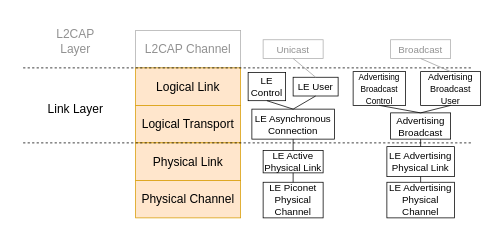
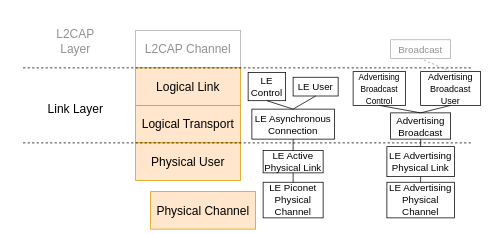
  <mxCell id="0" />
  <mxCell id="1" parent="0" />
  <mxCell id="2" value="&lt;font style=&quot;font-size: 16px&quot;&gt;L2CAP Channel&lt;/font&gt;&lt;span style=&quot;font-family: monospace; font-size: 0px;&quot;&gt;%3CmxGraphModel%3E%3Croot%3E%3CmxCell%20id%3D%220%22%2F%3E%3CmxCell%20id%3D%221%22%20parent%3D%220%22%2F%3E%3CmxCell%20id%3D%222%22%20value%3D%22%26lt%3Bfont%20style%3D%26quot%3Bfont-size%3A%2016px%26quot%3B%26gt%3BLink%20Layer%26lt%3B%2Ffont%26gt%3B%22%20style%3D%22rounded%3D1%3BwhiteSpace%3Dwrap%3Bhtml%3D1%3BfillColor%3D%23ffe6cc%3BstrokeColor%3D%23d79b00%3B%22%20vertex%3D%221%22%20parent%3D%221%22%3E%3CmxGeometry%20x%3D%2230%22%20y%3D%22120%22%20width%3D%22530%22%20height%3D%2230%22%20as%3D%22geometry%22%2F%3E%3C%2FmxCell%3E%3C%2Froot%3E%3C%2FmxGraphModel%3E&lt;/span&gt;" style="rounded=0;whiteSpace=wrap;html=1;fontColor=#919191;strokeColor=#ADADAD;" parent="1" vertex="1"><mxGeometry x="180" y="40" width="140" height="50" as="geometry" /></mxCell>
  <mxCell id="3" value="&lt;span style=&quot;font-size: 16px&quot;&gt;Logical Link&lt;/span&gt;" style="rounded=0;whiteSpace=wrap;html=1;fillColor=#ffe6cc;strokeColor=#d79b00;" parent="1" vertex="1"><mxGeometry x="180" y="90" width="140" height="50" as="geometry" /></mxCell>
  <mxCell id="4" value="&lt;span style=&quot;font-size: 16px&quot;&gt;Logical Transport&lt;/span&gt;" style="rounded=0;whiteSpace=wrap;html=1;fillColor=#ffe6cc;strokeColor=#d79b00;" parent="1" vertex="1"><mxGeometry x="180" y="140" width="140" height="50" as="geometry" /></mxCell>
- <mxCell id="5" value="&lt;span style=&quot;font-size: 16px&quot;&gt;Physical Link&lt;/span&gt;" style="rounded=0;whiteSpace=wrap;html=1;fillColor=#ffe6cc;strokeColor=#d79b00;" parent="1" vertex="1"><mxGeometry x="180" y="190" width="140" height="50" as="geometry" /></mxCell>
- <mxCell id="6" value="&lt;span style=&quot;font-size: 16px&quot;&gt;Physical Channel&lt;/span&gt;" style="rounded=0;whiteSpace=wrap;html=1;fillColor=#ffe6cc;strokeColor=#d79b00;" parent="1" vertex="1"><mxGeometry x="180" y="240" width="140" height="50" as="geometry" /></mxCell>
+ <mxCell id="5" value="&lt;span style=&quot;font-size: 16px&quot;&gt;Physical User&lt;/span&gt;" style="rounded=0;whiteSpace=wrap;html=1;fillColor=#ffe6cc;strokeColor=#d79b00;" parent="1" vertex="1"><mxGeometry x="180" y="190" width="140" height="50" as="geometry" /></mxCell>
+ <mxCell id="6" value="&lt;span style=&quot;font-size: 16px&quot;&gt;Physical Channel&lt;/span&gt;" style="rounded=0;whiteSpace=wrap;html=1;fillColor=#ffe6cc;strokeColor=#d79b00;" parent="1" vertex="1"><mxGeometry x="200" y="255" width="140" height="50" as="geometry" /></mxCell>
  <mxCell id="7" value="" style="endArrow=none;dashed=1;html=1;strokeWidth=1;fillColor=#E8E8E8;" parent="1" edge="1"><mxGeometry width="50" height="50" relative="1" as="geometry"><mxPoint x="30" y="190" as="sourcePoint" /><mxPoint x="630" y="190" as="targetPoint" /></mxGeometry></mxCell>
  <mxCell id="8" value="" style="endArrow=none;dashed=1;html=1;strokeWidth=1;fillColor=#E8E8E8;" parent="1" edge="1"><mxGeometry width="50" height="50" relative="1" as="geometry"><mxPoint x="30" y="90" as="sourcePoint" /><mxPoint x="630" y="90" as="targetPoint" /></mxGeometry></mxCell>
  <mxCell id="9" value="&lt;font&gt;&lt;span style=&quot;font-size: 16px&quot;&gt;L2CAP&lt;/span&gt;&lt;/font&gt;&lt;font style=&quot;font-size: 16px&quot;&gt;&lt;br&gt;Layer&lt;/font&gt;" style="text;html=1;strokeColor=none;fillColor=none;align=center;verticalAlign=middle;whiteSpace=wrap;rounded=0;glass=0;labelBackgroundColor=none;fontColor=#919191;" parent="1" vertex="1"><mxGeometry x="20" width="160" height="70" as="geometry" y="20" /></mxCell>
  <mxCell id="10" value="&lt;font style=&quot;font-size: 16px&quot;&gt;Link Layer&lt;/font&gt;" style="text;html=1;strokeColor=none;fillColor=none;align=center;verticalAlign=middle;whiteSpace=wrap;rounded=0;glass=0;labelBackgroundColor=none;" parent="1" vertex="1"><mxGeometry x="20" y="110" width="160" height="70" as="geometry" /></mxCell>
  <mxCell id="11" value="LE Piconet Physical Channel" style="rounded=0;whiteSpace=wrap;html=1;glass=0;labelBackgroundColor=none;strokeWidth=1;fillColor=#ffffff;gradientColor=none;fontSize=13;" parent="1" vertex="1"><mxGeometry x="350" y="242.5" width="80" height="47.5" as="geometry" /></mxCell>
  <mxCell id="12" value="LE Advertising Physical Channel" style="rounded=0;whiteSpace=wrap;html=1;glass=0;labelBackgroundColor=none;strokeWidth=1;fillColor=#ffffff;gradientColor=none;fontSize=13;" parent="1" vertex="1"><mxGeometry x="515" y="242.5" width="90" height="47.5" as="geometry" /></mxCell>
  <mxCell id="13" value="LE Active Physical Link" style="rounded=0;whiteSpace=wrap;html=1;glass=0;labelBackgroundColor=none;strokeWidth=1;fillColor=#ffffff;gradientColor=none;fontSize=13;" parent="1" vertex="1"><mxGeometry x="350" y="200" width="80" height="30" as="geometry" /></mxCell>
  <mxCell id="14" value="Advertising Broadcast" style="rounded=0;whiteSpace=wrap;html=1;glass=0;labelBackgroundColor=none;strokeWidth=1;fillColor=#ffffff;gradientColor=none;fontSize=13;" parent="1" vertex="1"><mxGeometry x="520" y="150" width="80" height="35" as="geometry" /></mxCell>
  <mxCell id="15" value="LE Asynchronous Connection" style="rounded=0;whiteSpace=wrap;html=1;glass=0;labelBackgroundColor=none;strokeWidth=1;fillColor=#ffffff;gradientColor=none;fontSize=13;" parent="1" vertex="1"><mxGeometry x="335" y="145" width="110" height="40" as="geometry" /></mxCell>
  <mxCell id="16" value="&lt;font style=&quot;font-size: 12px&quot;&gt;Advertising Broadcast User&lt;/font&gt;" style="rounded=0;whiteSpace=wrap;html=1;glass=0;labelBackgroundColor=none;strokeWidth=1;fillColor=#ffffff;gradientColor=none;fontSize=13;" parent="1" vertex="1"><mxGeometry x="560" y="95" width="80" height="45" as="geometry" /></mxCell>
  <mxCell id="17" value="&lt;font style=&quot;font-size: 11px&quot;&gt;Advertising Broadcast Control&lt;/font&gt;" style="rounded=0;whiteSpace=wrap;html=1;glass=0;labelBackgroundColor=none;strokeWidth=1;fillColor=#ffffff;gradientColor=none;fontSize=13;" parent="1" vertex="1"><mxGeometry x="470" y="95" width="70" height="45" as="geometry" /></mxCell>
  <mxCell id="18" value="LE Control" style="rounded=0;whiteSpace=wrap;html=1;glass=0;labelBackgroundColor=none;strokeWidth=1;fillColor=#ffffff;gradientColor=none;fontSize=13;" parent="1" vertex="1"><mxGeometry x="330" y="96.25" width="50" height="37.5" as="geometry" /></mxCell>
  <mxCell id="19" value="LE User" style="rounded=0;whiteSpace=wrap;html=1;glass=0;labelBackgroundColor=none;strokeWidth=1;fillColor=#ffffff;gradientColor=none;fontSize=13;" parent="1" vertex="1"><mxGeometry x="390" y="102.5" width="60" height="25" as="geometry" /></mxCell>
  <mxCell id="20" value="Broadcast" style="rounded=0;whiteSpace=wrap;html=1;glass=0;labelBackgroundColor=none;strokeWidth=1;fillColor=#ffffff;gradientColor=none;fontSize=13;fontColor=#919191;strokeColor=#ADADAD;" parent="1" vertex="1"><mxGeometry x="520" y="52.5" width="80" height="25" as="geometry" /></mxCell>
- <mxCell id="21" value="Unicast" style="rounded=0;whiteSpace=wrap;html=1;glass=0;labelBackgroundColor=none;strokeWidth=1;fillColor=#ffffff;gradientColor=none;fontSize=13;fontColor=#919191;strokeColor=#ADADAD;" parent="1" vertex="1"><mxGeometry x="350" y="52.5" width="80" height="25" as="geometry" /></mxCell>
  <mxCell id="22" value="" style="endArrow=none;html=1;fontSize=13;strokeWidth=1;fillColor=#E8E8E8;exitX=0.5;exitY=0;exitDx=0;exitDy=0;entryX=0.5;entryY=1;entryDx=0;entryDy=0;" parent="1" source="11" target="13" edge="1"><mxGeometry width="50" height="50" relative="1" as="geometry"><mxPoint x="500" y="260" as="sourcePoint" /><mxPoint x="550" y="210" as="targetPoint" /></mxGeometry></mxCell>
  <mxCell id="23" value="" style="endArrow=none;html=1;fontSize=13;strokeWidth=1;fillColor=#E8E8E8;exitX=0.5;exitY=0;exitDx=0;exitDy=0;entryX=0.5;entryY=1;entryDx=0;entryDy=0;" parent="1" source="13" target="15" edge="1"><mxGeometry width="50" height="50" relative="1" as="geometry"><mxPoint x="400" y="262.5" as="sourcePoint" /><mxPoint x="400" y="240" as="targetPoint" /></mxGeometry></mxCell>
  <mxCell id="24" value="" style="endArrow=none;html=1;fontSize=13;strokeWidth=1;fillColor=#E8E8E8;exitX=0.5;exitY=0;exitDx=0;exitDy=0;entryX=0.5;entryY=1;entryDx=0;entryDy=0;" parent="1" source="15" target="19" edge="1"><mxGeometry width="50" height="50" relative="1" as="geometry"><mxPoint x="400" y="215" as="sourcePoint" /><mxPoint x="400" y="190" as="targetPoint" /></mxGeometry></mxCell>
  <mxCell id="25" value="" style="endArrow=none;html=1;fontSize=13;strokeWidth=1;fillColor=#E8E8E8;exitX=0.5;exitY=0;exitDx=0;exitDy=0;entryX=0.5;entryY=1;entryDx=0;entryDy=0;" parent="1" source="15" target="18" edge="1"><mxGeometry width="50" height="50" relative="1" as="geometry"><mxPoint x="410" y="225" as="sourcePoint" /><mxPoint x="410" y="200" as="targetPoint" /></mxGeometry></mxCell>
- <mxCell id="26" value="" style="endArrow=none;html=1;fontSize=13;strokeWidth=1;fillColor=#E8E8E8;exitX=0.5;exitY=0;exitDx=0;exitDy=0;entryX=0.5;entryY=1;entryDx=0;entryDy=0;strokeColor=#9E9E9E;" parent="1" source="19" target="21" edge="1"><mxGeometry width="50" height="50" relative="1" as="geometry"><mxPoint x="420" y="235" as="sourcePoint" /><mxPoint x="420" y="210" as="targetPoint" /></mxGeometry></mxCell>
  <mxCell id="27" value="" style="endArrow=none;html=1;fontSize=13;strokeWidth=1;fillColor=#E8E8E8;exitX=0.5;exitY=0;exitDx=0;exitDy=0;" parent="1" source="12" edge="1"><mxGeometry width="50" height="50" relative="1" as="geometry"><mxPoint x="430" y="245" as="sourcePoint" /><mxPoint x="560" y="230" as="targetPoint" /></mxGeometry></mxCell>
  <mxCell id="28" value="" style="endArrow=none;html=1;fontSize=13;strokeWidth=1;fillColor=#E8E8E8;exitX=0.5;exitY=0;exitDx=0;exitDy=0;entryX=0.5;entryY=1;entryDx=0;entryDy=0;" parent="1" source="32" target="14" edge="1"><mxGeometry width="50" height="50" relative="1" as="geometry"><mxPoint x="440" y="255" as="sourcePoint" /><mxPoint x="440" y="230" as="targetPoint" /></mxGeometry></mxCell>
  <mxCell id="29" value="" style="endArrow=none;html=1;fontSize=13;strokeWidth=1;fillColor=#E8E8E8;exitX=0.5;exitY=0;exitDx=0;exitDy=0;entryX=0.5;entryY=1;entryDx=0;entryDy=0;" parent="1" source="14" target="16" edge="1"><mxGeometry width="50" height="50" relative="1" as="geometry"><mxPoint x="450" y="265" as="sourcePoint" /><mxPoint x="450" y="240" as="targetPoint" /></mxGeometry></mxCell>
  <mxCell id="30" value="" style="endArrow=none;html=1;fontSize=13;strokeWidth=1;fillColor=#E8E8E8;exitX=0.5;exitY=0;exitDx=0;exitDy=0;entryX=0.5;entryY=1;entryDx=0;entryDy=0;" parent="1" source="14" target="17" edge="1"><mxGeometry width="50" height="50" relative="1" as="geometry"><mxPoint x="460" y="275" as="sourcePoint" /><mxPoint x="460" y="250" as="targetPoint" /></mxGeometry></mxCell>
- <mxCell id="31" value="" style="endArrow=none;html=1;fontSize=13;strokeWidth=1;fillColor=#E8E8E8;exitX=0.5;exitY=0;exitDx=0;exitDy=0;entryX=0.5;entryY=1;entryDx=0;entryDy=0;strokeColor=#9E9E9E;" parent="1" source="16" target="20" edge="1"><mxGeometry width="50" height="50" relative="1" as="geometry"><mxPoint x="470" y="285" as="sourcePoint" /><mxPoint x="470" y="260" as="targetPoint" /></mxGeometry></mxCell>
+ <mxCell id="31" value="" style="endArrow=none;html=1;fontSize=13;strokeWidth=1;fillColor=#E8E8E8;exitX=0.5;exitY=0;exitDx=0;exitDy=0;entryX=0.5;entryY=1;entryDx=0;entryDy=0;strokeColor=#9E9E9E;dashed=1;" parent="1" source="16" target="20" edge="1"><mxGeometry width="50" height="50" relative="1" as="geometry"><mxPoint x="470" y="285" as="sourcePoint" /><mxPoint x="470" y="260" as="targetPoint" /></mxGeometry></mxCell>
  <mxCell id="32" value="LE Advertising Physical Link" style="rounded=0;whiteSpace=wrap;html=1;glass=0;labelBackgroundColor=none;strokeWidth=1;fillColor=#ffffff;gradientColor=none;fontSize=13;" parent="1" vertex="1"><mxGeometry x="515" y="195" width="90" height="40" as="geometry" /></mxCell>
